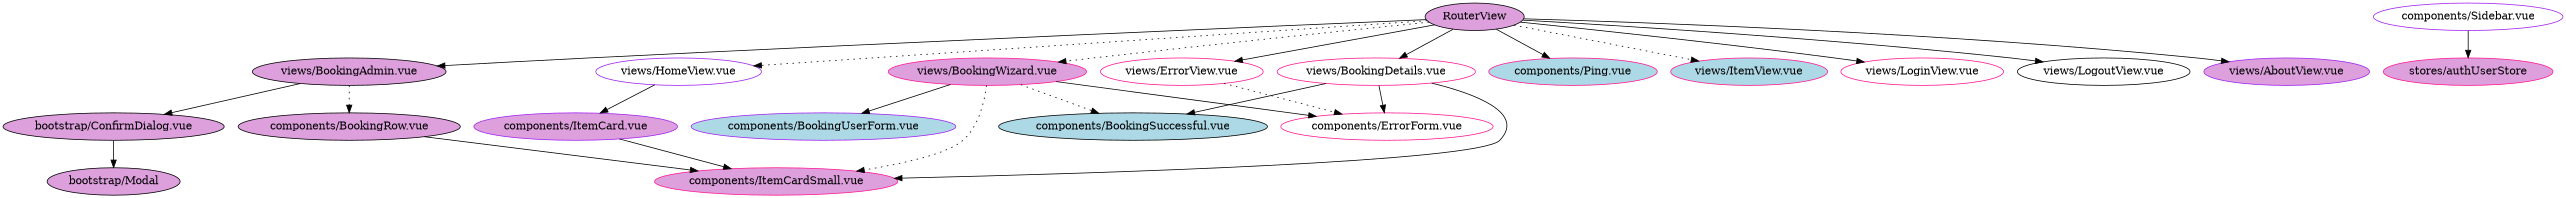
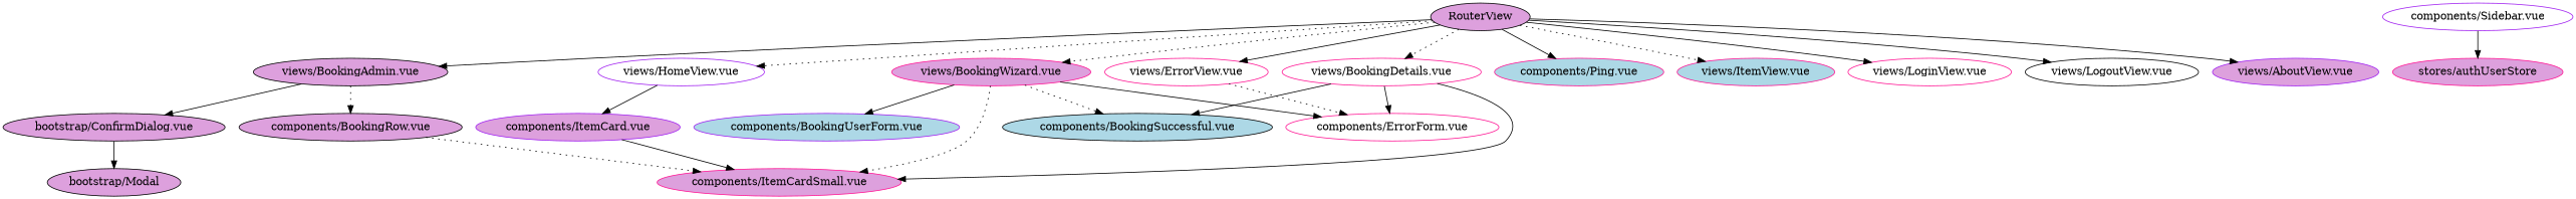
  digraph {
    node [color=deeppink fillcolor=plum style=filled]
    edge [style=solid]
    "views/HomeView.vue" [color=purple fillcolor=white]
    "components/ItemCard.vue" [color=purple]
    "components/ItemCardSmall.vue"
    "views/BookingAdmin.vue" [color=black]
    n5 [color=black label="bootstrap/ConfirmDialog.vue"]
    "components/BookingRow.vue" [color=black]
    "bootstrap/Modal" [color=black]
    "views/BookingWizard.vue"
    "components/BookingUserForm.vue" [color=purple fillcolor=lightblue]
    "components/BookingSuccessful.vue" [color=black fillcolor=lightblue]
    "components/ErrorForm.vue" [fillcolor=white]
    "views/BookingDetails.vue" [fillcolor=white]
    "views/ErrorView.vue" [fillcolor=white]
    "components/Sidebar.vue" [color=purple fillcolor=white]
    "stores/authUserStore"
    RouterView [color=black]
    "components/Ping.vue" [fillcolor=lightblue]
    "views/ItemView.vue" [fillcolor=lightblue]
    "views/LoginView.vue" [fillcolor=white]
    "views/LogoutView.vue" [color=black fillcolor=white]
    "views/AboutView.vue" [color=purple]
    "views/HomeView.vue" -> "components/ItemCard.vue"
    "components/ItemCard.vue" -> "components/ItemCardSmall.vue"
    "views/BookingAdmin.vue" -> n5
    "views/BookingAdmin.vue" -> "components/BookingRow.vue" [style=dotted]
    n5 -> "bootstrap/Modal"
-   "components/BookingRow.vue" -> "components/ItemCardSmall.vue"
+   "components/BookingRow.vue" -> "components/ItemCardSmall.vue" [style=dotted]
    "views/BookingWizard.vue" -> "components/ItemCardSmall.vue" [style=dotted]
    "views/BookingWizard.vue" -> "components/BookingUserForm.vue"
    "views/BookingWizard.vue" -> "components/BookingSuccessful.vue" [style=dotted]
    "views/BookingWizard.vue" -> "components/ErrorForm.vue"
    "views/BookingDetails.vue" -> "components/ItemCardSmall.vue"
    "views/BookingDetails.vue" -> "components/BookingSuccessful.vue"
    "views/BookingDetails.vue" -> "components/ErrorForm.vue"
    "views/ErrorView.vue" -> "components/ErrorForm.vue" [style=dotted]
    "components/Sidebar.vue" -> "stores/authUserStore"
    RouterView -> "views/HomeView.vue" [style=dotted]
    RouterView -> "views/BookingAdmin.vue"
    RouterView -> "views/BookingWizard.vue" [style=dotted]
-   RouterView -> "views/BookingDetails.vue"
+   RouterView -> "views/BookingDetails.vue" [style=dotted]
    RouterView -> "views/ErrorView.vue"
    RouterView -> "components/Ping.vue"
    RouterView -> "views/ItemView.vue" [style=dotted]
    RouterView -> "views/LoginView.vue"
    RouterView -> "views/LogoutView.vue"
    RouterView -> "views/AboutView.vue"
  }
